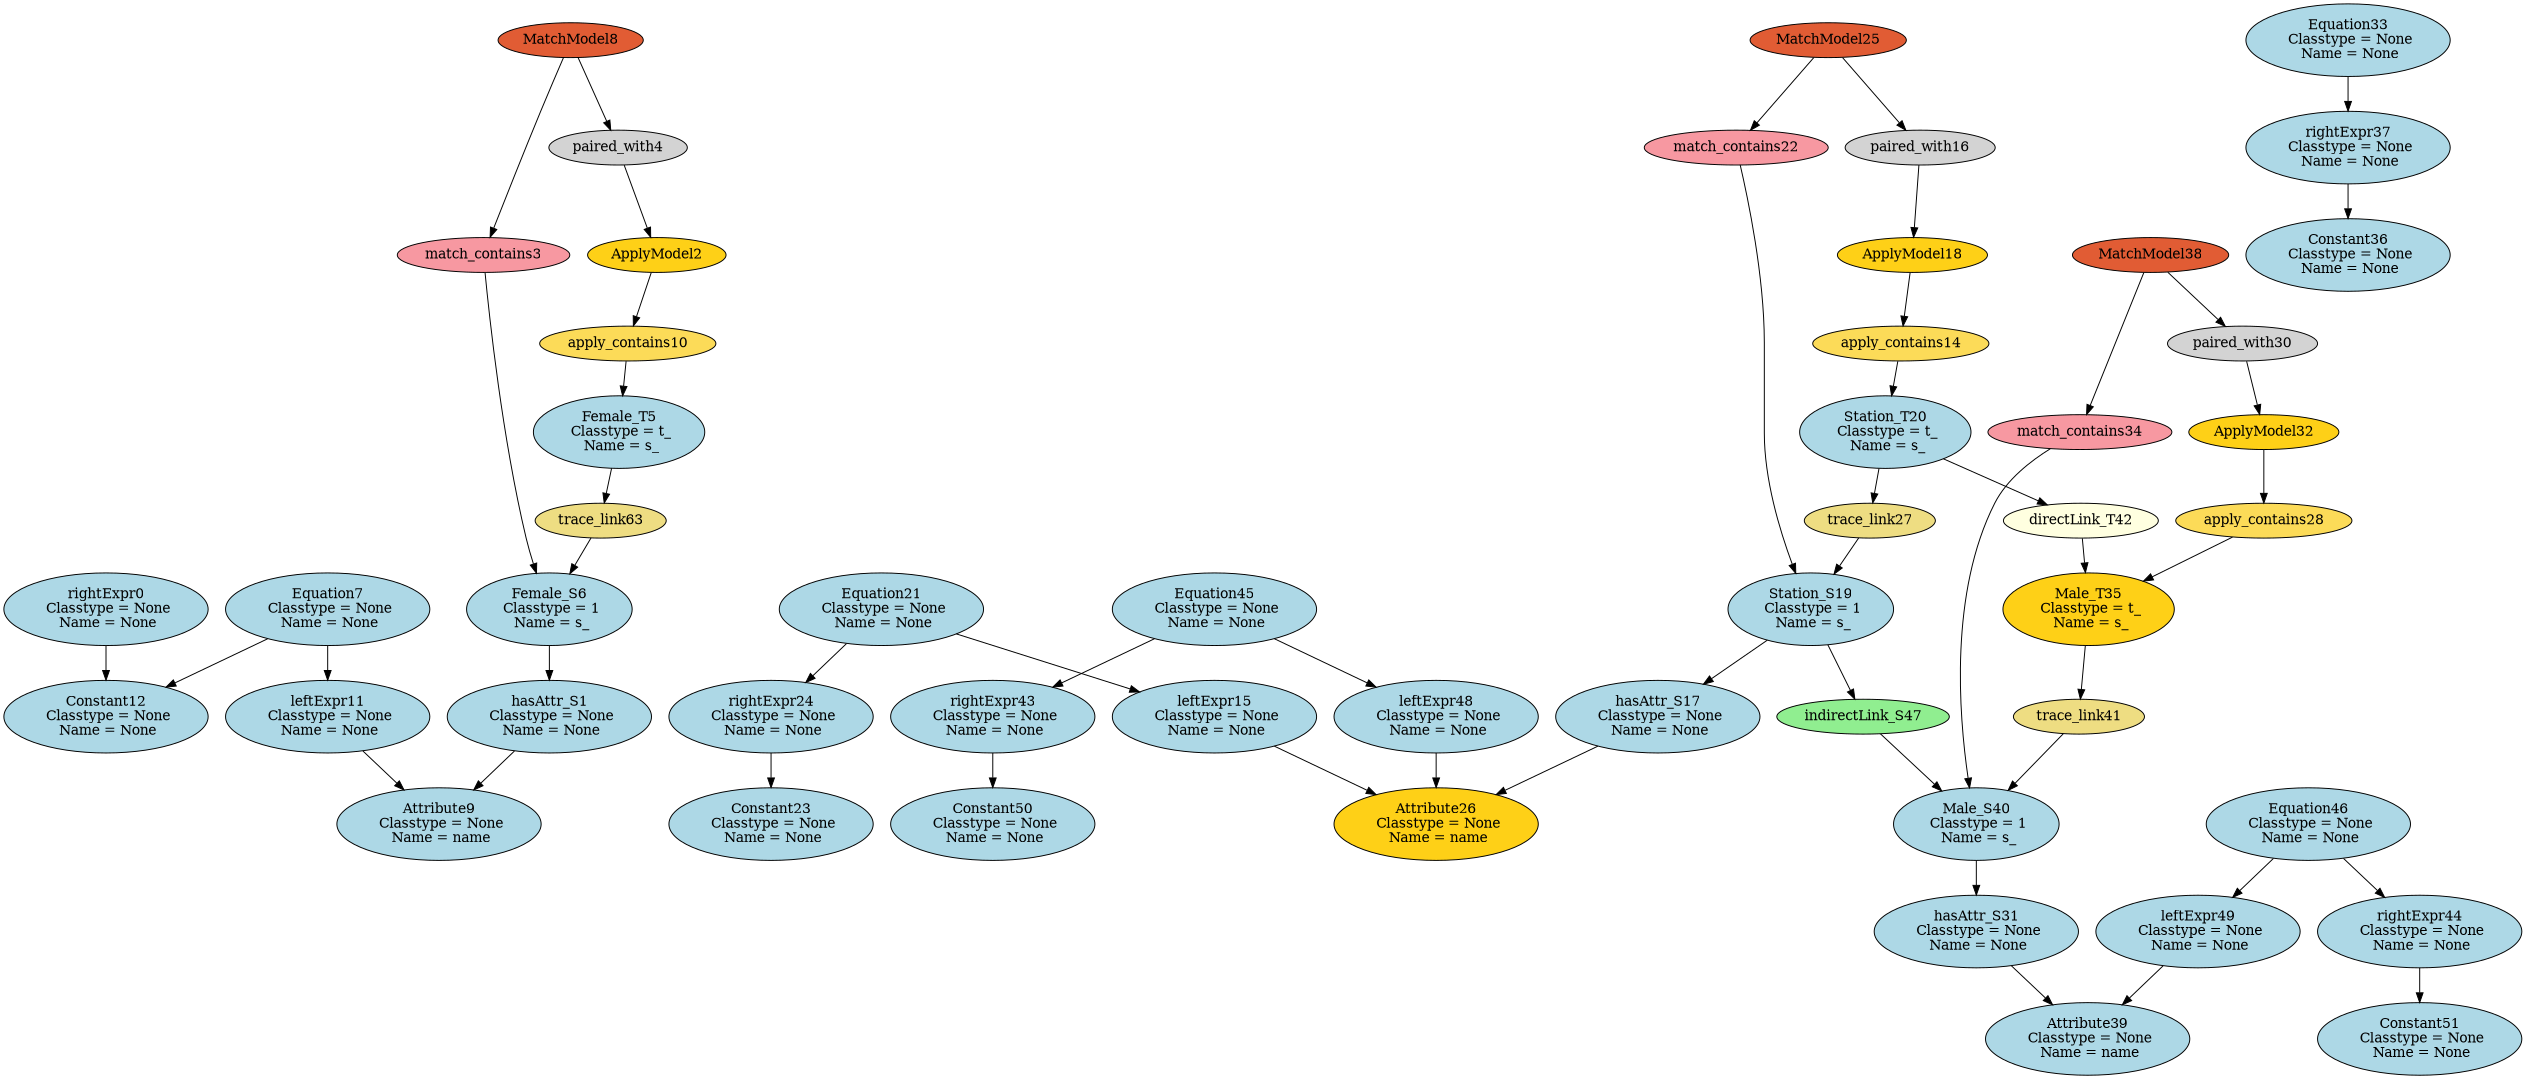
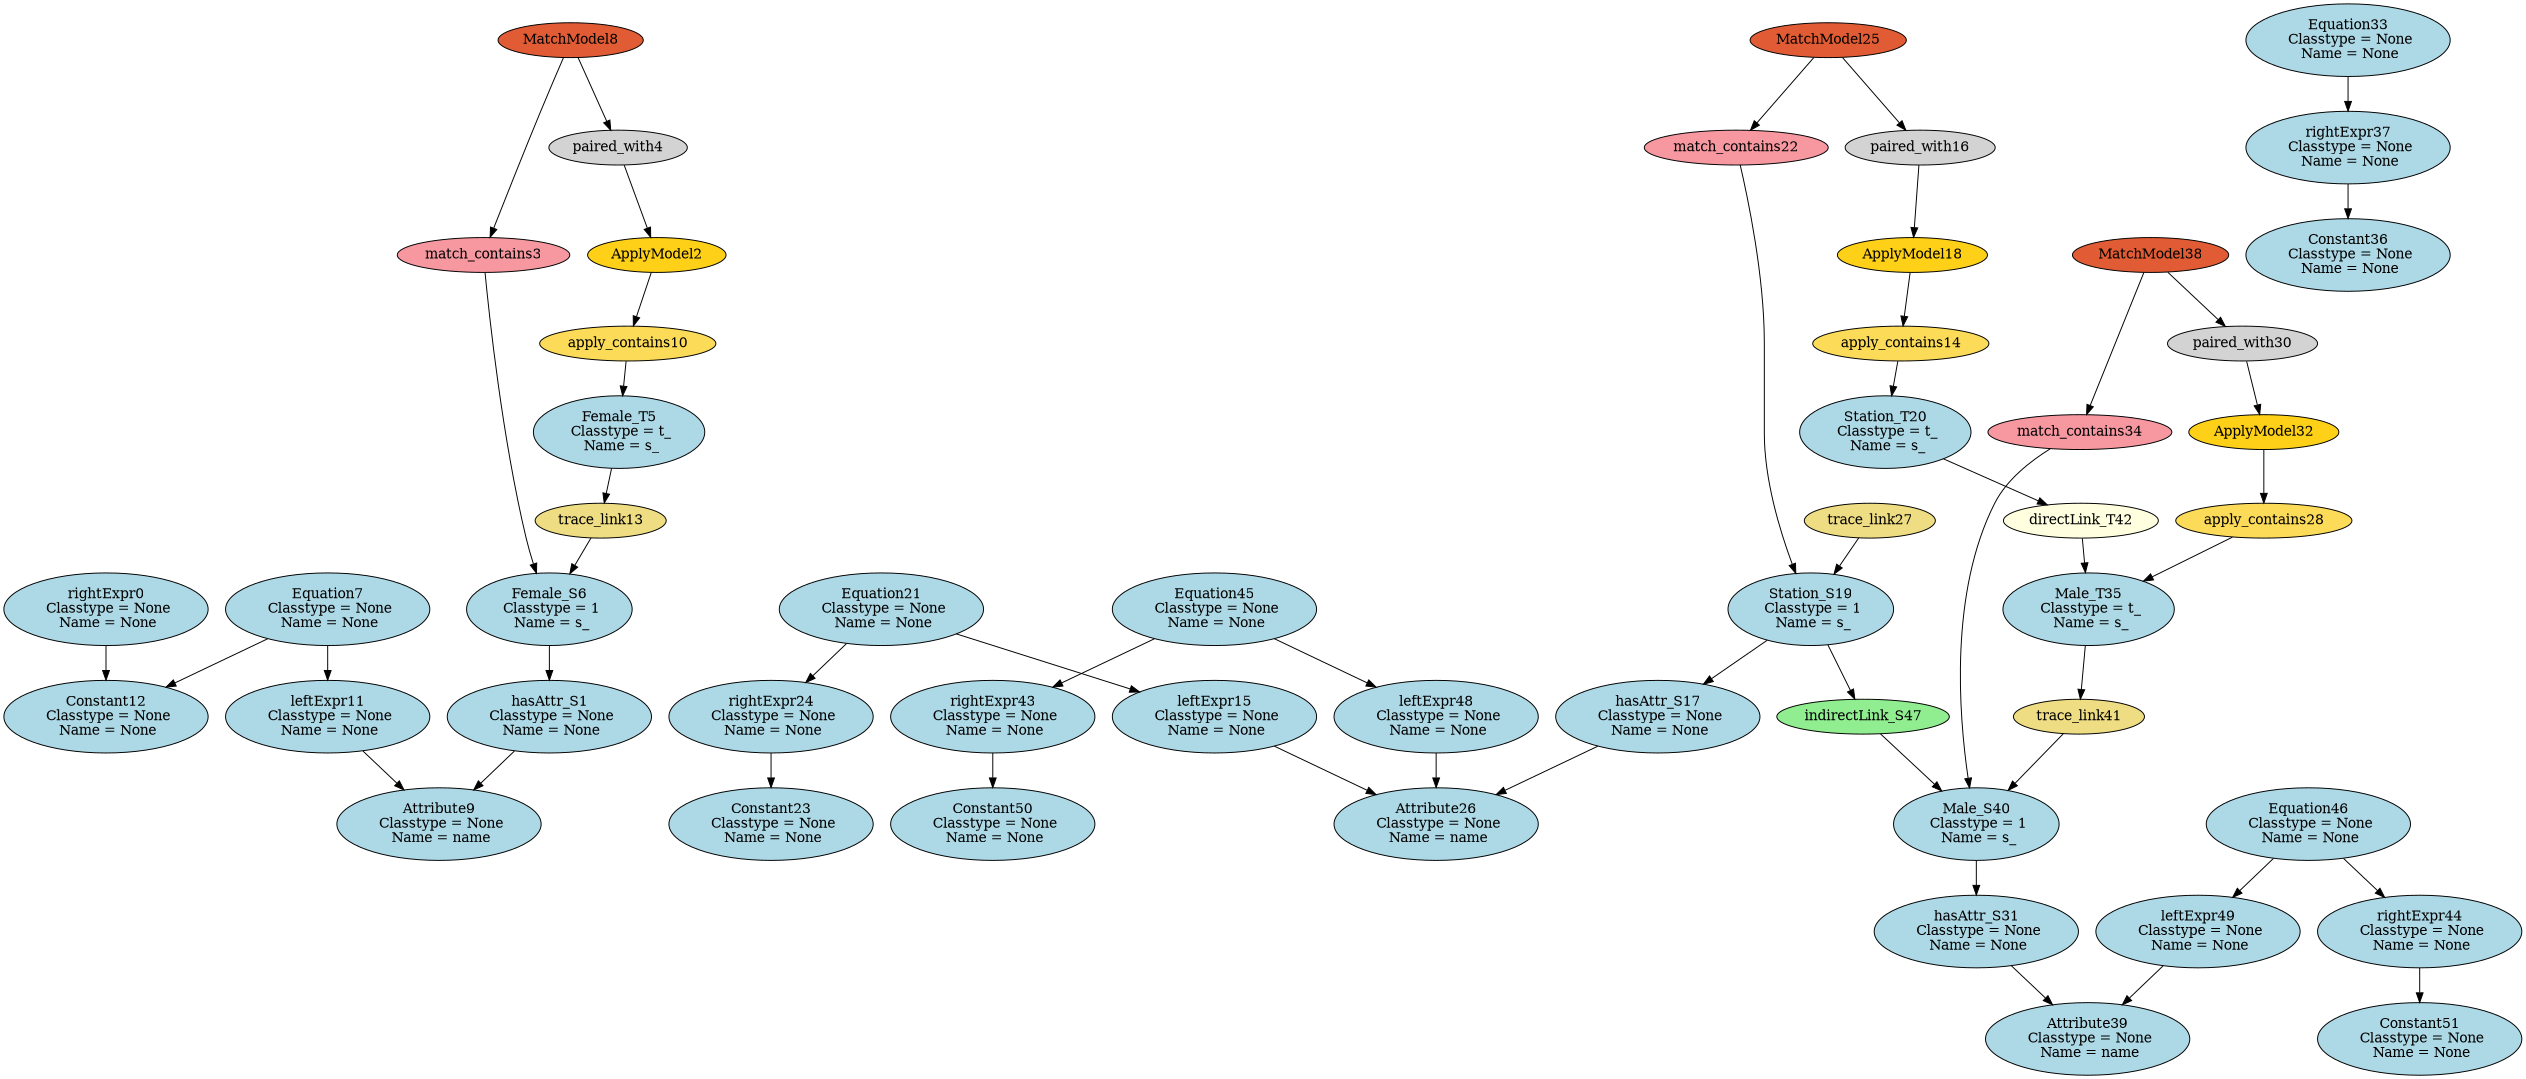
  digraph {
    node [fillcolor=lightblue style=filled]
    "rightExpr0\n Classtype = None\n Name = None"
    "Constant12\n Classtype = None\n Name = None"
    "hasAttr_S1\n Classtype = None\n Name = None"
    "Attribute9\n Classtype = None\n Name = name"
    ApplyModel2 [fillcolor="#FED017"]
    apply_contains10 [fillcolor="#FCDB58"]
    "Female_T5\n Classtype = t_\n Name = s_"
    match_contains3 [fillcolor="#F798A1"]
    "Female_S6\n Classtype = 1\n Name = s_"
    paired_with4 [fillcolor=lightgray]
-   trace_link13 [fillcolor=lightgoldenrod label=trace_link63]
+   trace_link13 [fillcolor=lightgoldenrod]
    "Equation7\n Classtype = None\n Name = None"
    "leftExpr11\n Classtype = None\n Name = None"
    MatchModel8 [fillcolor="#E15C34"]
    apply_contains14 [fillcolor="#FCDB58"]
    "Station_T20\n Classtype = t_\n Name = s_"
    trace_link27 [fillcolor=lightgoldenrod]
    "directLink_T42\n" [fillcolor=lightyellow]
    "leftExpr15\n Classtype = None\n Name = None"
-   "Attribute26\n Classtype = None\n Name = name" [fillcolor="#FED017"]
+   "Attribute26\n Classtype = None\n Name = name"
    paired_with16 [fillcolor=lightgray]
    ApplyModel18 [fillcolor="#FED017"]
    "hasAttr_S17\n Classtype = None\n Name = None"
    "Station_S19\n Classtype = 1\n Name = s_"
    indirectLink_S47 [fillcolor=lightgreen]
    "Male_S40\n Classtype = 1\n Name = s_"
-   "Male_T35\n Classtype = t_\n Name = s_" [fillcolor="#FED017"]
+   "Male_T35\n Classtype = t_\n Name = s_"
    "Equation21\n Classtype = None\n Name = None"
    "rightExpr24\n Classtype = None\n Name = None"
    "Constant23\n Classtype = None\n Name = None"
    match_contains22 [fillcolor="#F798A1"]
    MatchModel25 [fillcolor="#E15C34"]
    apply_contains28 [fillcolor="#FCDB58"]
    trace_link41 [fillcolor=lightgoldenrod]
    paired_with30 [fillcolor=lightgray]
    ApplyModel32 [fillcolor="#FED017"]
    "hasAttr_S31\n Classtype = None\n Name = None"
    "Attribute39\n Classtype = None\n Name = name"
    "Equation33\n Classtype = None\n Name = None"
    "rightExpr37\n Classtype = None\n Name = None"
    "Constant36\n Classtype = None\n Name = None"
    match_contains34 [fillcolor="#F798A1"]
    MatchModel38 [fillcolor="#E15C34"]
    "rightExpr43\n Classtype = None\n Name = None"
    "Constant50\n Classtype = None\n Name = None"
    "rightExpr44\n Classtype = None\n Name = None"
    "Constant51\n Classtype = None\n Name = None"
    "Equation45\n Classtype = None\n Name = None"
    "leftExpr48\n Classtype = None\n Name = None"
    "Equation46\n Classtype = None\n Name = None"
    "leftExpr49\n Classtype = None\n Name = None"
    "rightExpr0\n Classtype = None\n Name = None" -> "Constant12\n Classtype = None\n Name = None"
    "hasAttr_S1\n Classtype = None\n Name = None" -> "Attribute9\n Classtype = None\n Name = name"
    ApplyModel2 -> apply_contains10
    apply_contains10 -> "Female_T5\n Classtype = t_\n Name = s_"
    "Female_T5\n Classtype = t_\n Name = s_" -> trace_link13
    match_contains3 -> "Female_S6\n Classtype = 1\n Name = s_"
    "Female_S6\n Classtype = 1\n Name = s_" -> "hasAttr_S1\n Classtype = None\n Name = None"
    paired_with4 -> ApplyModel2
    trace_link13 -> "Female_S6\n Classtype = 1\n Name = s_"
    "Equation7\n Classtype = None\n Name = None" -> "Constant12\n Classtype = None\n Name = None"
    "Equation7\n Classtype = None\n Name = None" -> "leftExpr11\n Classtype = None\n Name = None"
    "leftExpr11\n Classtype = None\n Name = None" -> "Attribute9\n Classtype = None\n Name = name"
    MatchModel8 -> match_contains3
    MatchModel8 -> paired_with4
    apply_contains14 -> "Station_T20\n Classtype = t_\n Name = s_"
-   "Station_T20\n Classtype = t_\n Name = s_" -> trace_link27
    "Station_T20\n Classtype = t_\n Name = s_" -> "directLink_T42\n"
    trace_link27 -> "Station_S19\n Classtype = 1\n Name = s_"
    "directLink_T42\n" -> "Male_T35\n Classtype = t_\n Name = s_"
    "leftExpr15\n Classtype = None\n Name = None" -> "Attribute26\n Classtype = None\n Name = name"
    paired_with16 -> ApplyModel18
    ApplyModel18 -> apply_contains14
    "hasAttr_S17\n Classtype = None\n Name = None" -> "Attribute26\n Classtype = None\n Name = name"
    "Station_S19\n Classtype = 1\n Name = s_" -> "hasAttr_S17\n Classtype = None\n Name = None"
    "Station_S19\n Classtype = 1\n Name = s_" -> indirectLink_S47
    indirectLink_S47 -> "Male_S40\n Classtype = 1\n Name = s_"
    "Male_S40\n Classtype = 1\n Name = s_" -> "hasAttr_S31\n Classtype = None\n Name = None"
    "Male_T35\n Classtype = t_\n Name = s_" -> trace_link41
    "Equation21\n Classtype = None\n Name = None" -> "leftExpr15\n Classtype = None\n Name = None"
    "Equation21\n Classtype = None\n Name = None" -> "rightExpr24\n Classtype = None\n Name = None"
    "rightExpr24\n Classtype = None\n Name = None" -> "Constant23\n Classtype = None\n Name = None"
    match_contains22 -> "Station_S19\n Classtype = 1\n Name = s_"
    MatchModel25 -> paired_with16
    MatchModel25 -> match_contains22
    apply_contains28 -> "Male_T35\n Classtype = t_\n Name = s_"
    trace_link41 -> "Male_S40\n Classtype = 1\n Name = s_"
    paired_with30 -> ApplyModel32
    ApplyModel32 -> apply_contains28
    "hasAttr_S31\n Classtype = None\n Name = None" -> "Attribute39\n Classtype = None\n Name = name"
    "Equation33\n Classtype = None\n Name = None" -> "rightExpr37\n Classtype = None\n Name = None"
    "rightExpr37\n Classtype = None\n Name = None" -> "Constant36\n Classtype = None\n Name = None"
    match_contains34 -> "Male_S40\n Classtype = 1\n Name = s_"
    MatchModel38 -> paired_with30
    MatchModel38 -> match_contains34
    "rightExpr43\n Classtype = None\n Name = None" -> "Constant50\n Classtype = None\n Name = None"
    "rightExpr44\n Classtype = None\n Name = None" -> "Constant51\n Classtype = None\n Name = None"
    "Equation45\n Classtype = None\n Name = None" -> "rightExpr43\n Classtype = None\n Name = None"
    "Equation45\n Classtype = None\n Name = None" -> "leftExpr48\n Classtype = None\n Name = None"
    "leftExpr48\n Classtype = None\n Name = None" -> "Attribute26\n Classtype = None\n Name = name"
    "Equation46\n Classtype = None\n Name = None" -> "rightExpr44\n Classtype = None\n Name = None"
    "Equation46\n Classtype = None\n Name = None" -> "leftExpr49\n Classtype = None\n Name = None"
    "leftExpr49\n Classtype = None\n Name = None" -> "Attribute39\n Classtype = None\n Name = name"
  }
